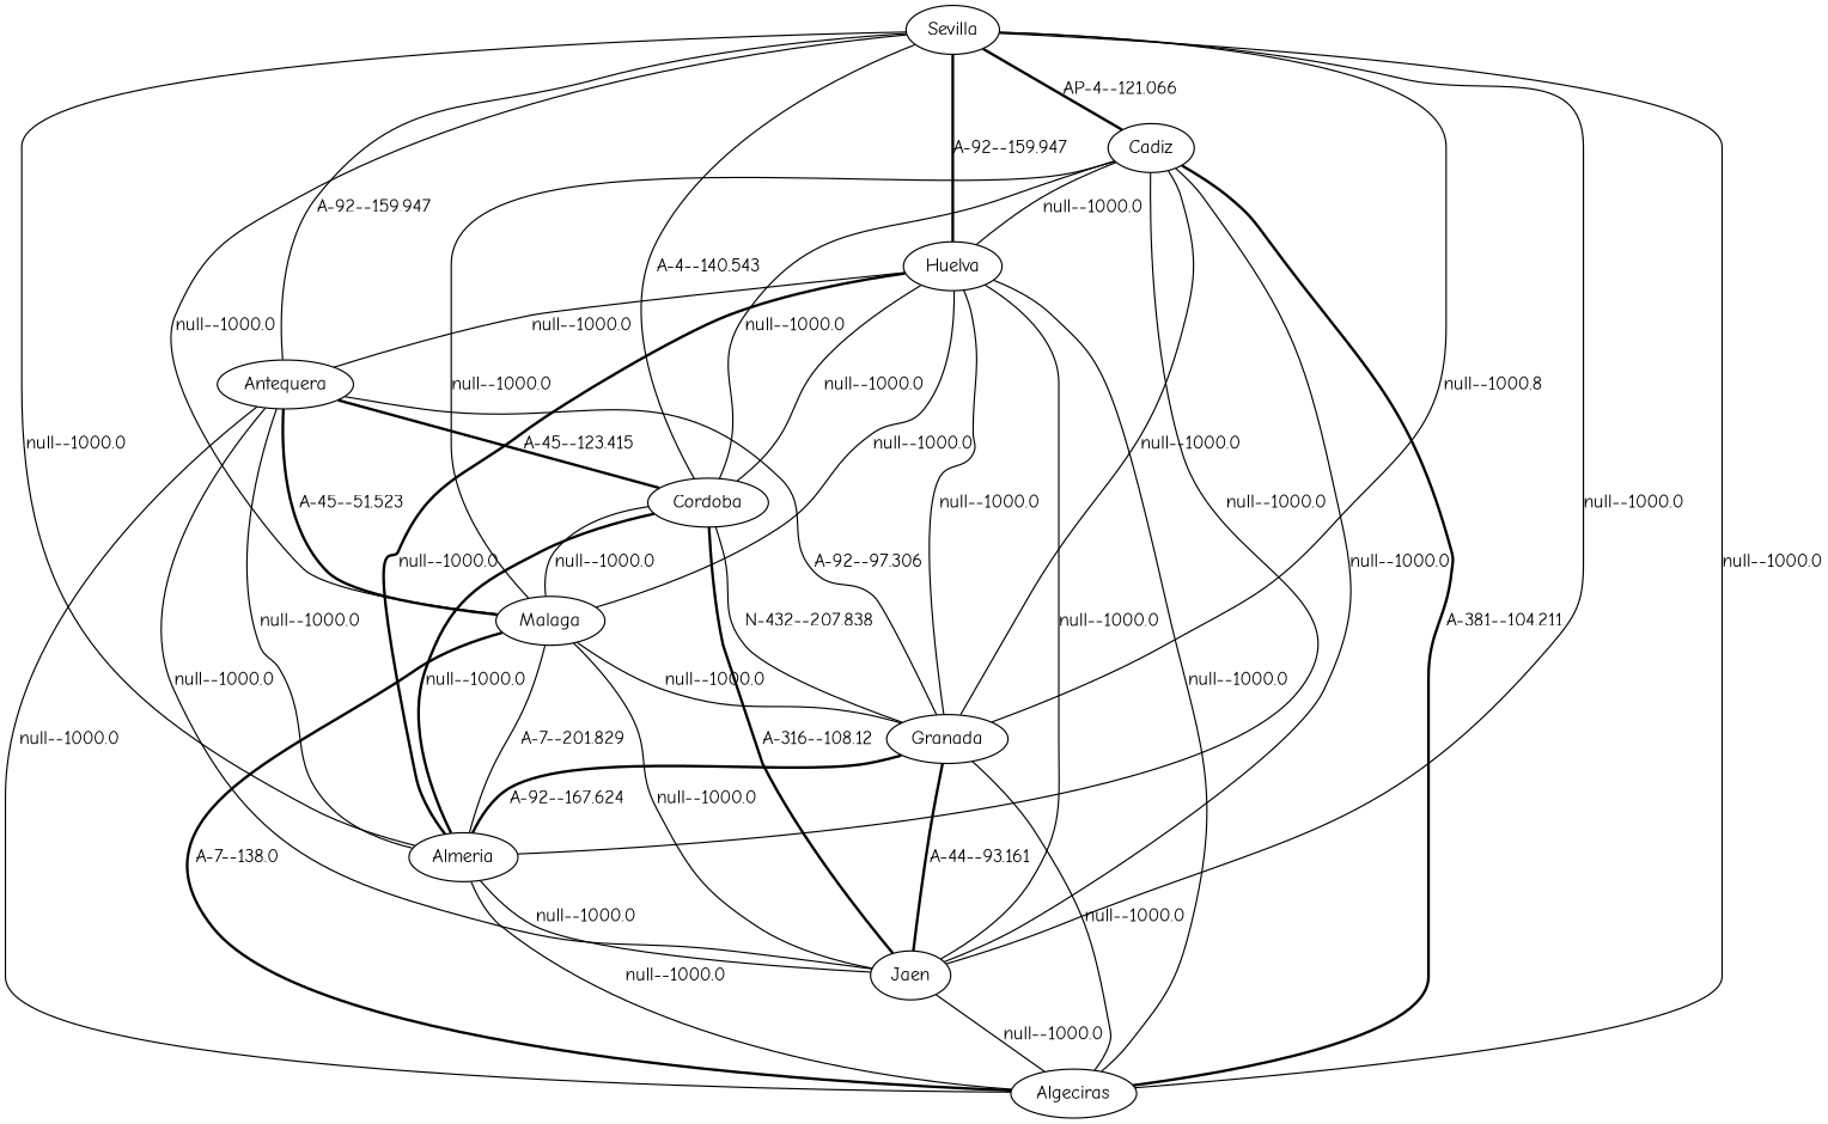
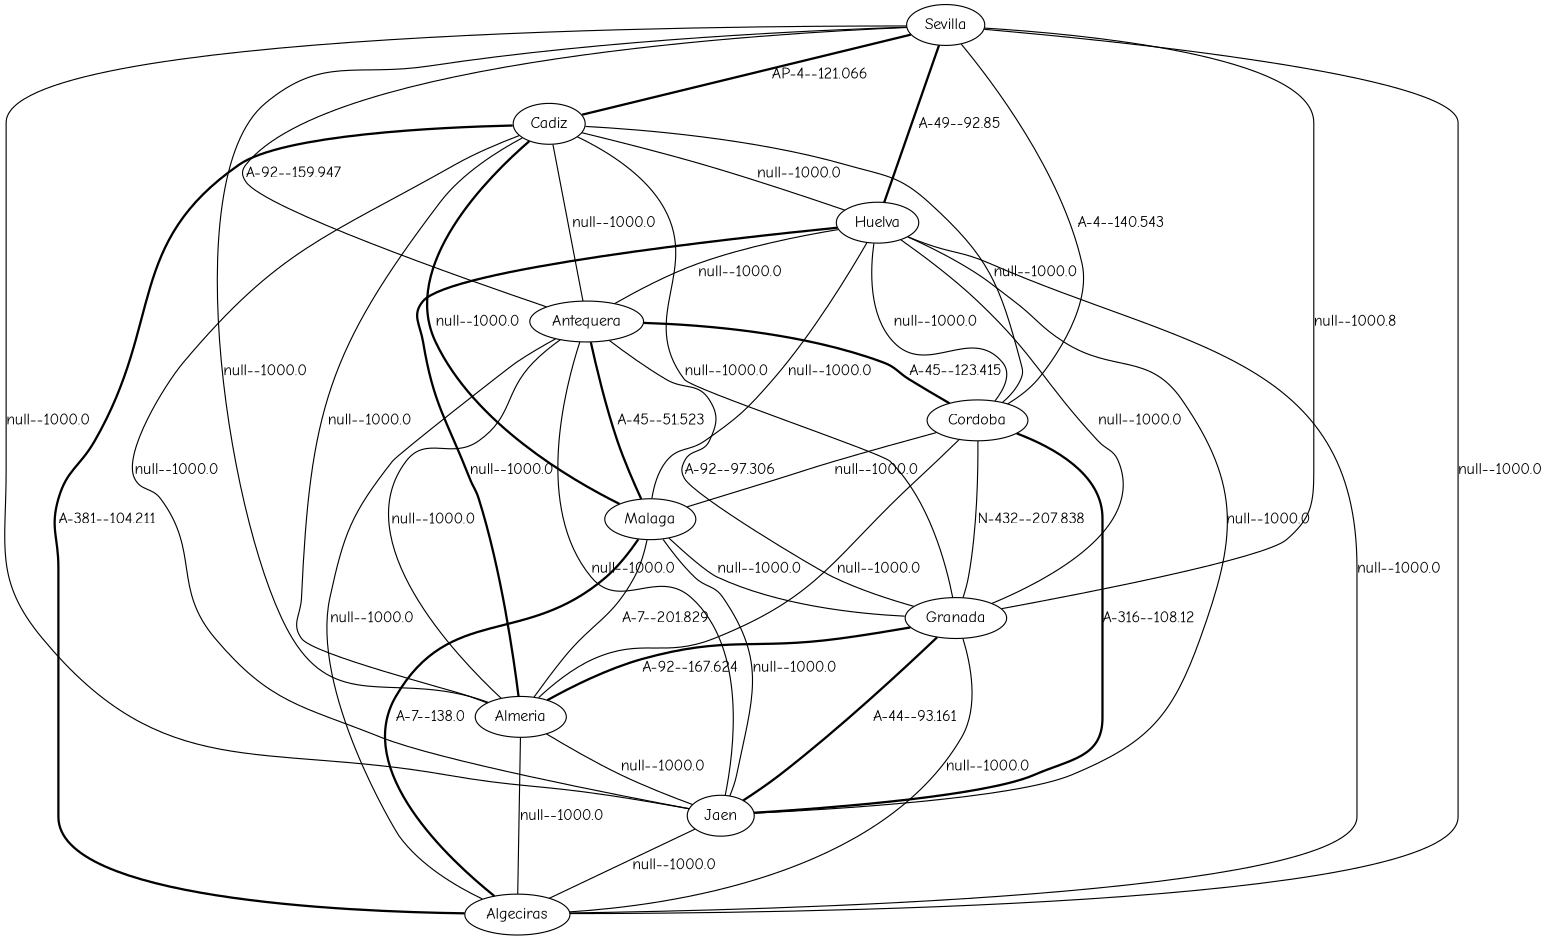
  strict graph {
    fontname="Comic Neue"
    node [fontname="Comic Neue"]
    edge [fontname="Comic Neue"]
    n1 [label=Sevilla]
    n2 [label=Cadiz]
    n3 [label=Huelva]
    n4 [label=Cordoba]
    n5 [label=Malaga]
    n6 [label=Antequera]
    n7 [label=Almeria]
    n8 [label=Granada]
    n9 [label=Jaen]
    n10 [label=Algeciras]
    n1 -- n2 [label="AP-4--121.066" style=bold]
-   n1 -- n3 [label="A-92--159.947" style=bold]
+   n1 -- n3 [label="A-49--92.85" style=bold]
    n1 -- n4 [label="A-4--140.543"]
-   n1 -- n5 [label="null--1000.0"]
    n1 -- n6 [label="A-92--159.947"]
    n1 -- n7 [label="null--1000.0"]
    n1 -- n8 [label="null--1000.8"]
    n1 -- n9 [label="null--1000.0"]
    n1 -- n10 [label="null--1000.0"]
    n2 -- n3 [label="null--1000.0"]
    n2 -- n4 [label="null--1000.0"]
-   n2 -- n5 [label="null--1000.0"]
+   n2 -- n5 [label="null--1000.0" style=bold]
+   n2 -- n6 [label="null--1000.0"]
    n2 -- n7 [label="null--1000.0"]
    n2 -- n8 [label="null--1000.0"]
    n2 -- n9 [label="null--1000.0"]
    n2 -- n10 [label="A-381--104.211" style=bold]
    n3 -- n4 [label="null--1000.0"]
    n3 -- n5 [label="null--1000.0"]
    n3 -- n6 [label="null--1000.0"]
    n3 -- n7 [label="null--1000.0" style=bold]
    n3 -- n8 [label="null--1000.0"]
    n3 -- n9 [label="null--1000.0"]
    n3 -- n10 [label="null--1000.0"]
    n4 -- n5 [label="null--1000.0"]
-   n4 -- n7 [label="null--1000.0" style=bold]
+   n4 -- n7 [label="null--1000.0"]
    n4 -- n8 [label="N-432--207.838"]
    n4 -- n9 [label="A-316--108.12" style=bold]
    n5 -- n7 [label="A-7--201.829"]
    n5 -- n8 [label="null--1000.0"]
    n5 -- n9 [label="null--1000.0"]
    n6 -- n4 [label="A-45--123.415" style=bold]
    n6 -- n5 [label="A-45--51.523" style=bold]
    n6 -- n7 [label="null--1000.0"]
    n6 -- n8 [label="A-92--97.306"]
    n6 -- n9 [label="null--1000.0"]
    n6 -- n10 [label="null--1000.0"]
    n7 -- n9 [label="null--1000.0"]
    n7 -- n10 [label="null--1000.0"]
    n8 -- n7 [label="A-92--167.624" style=bold]
    n8 -- n9 [label="A-44--93.161" style=bold]
    n8 -- n10 [label="null--1000.0"]
    n9 -- n10 [label="null--1000.0"]
    n10 -- n5 [label="A-7--138.0" style=bold]
  }
